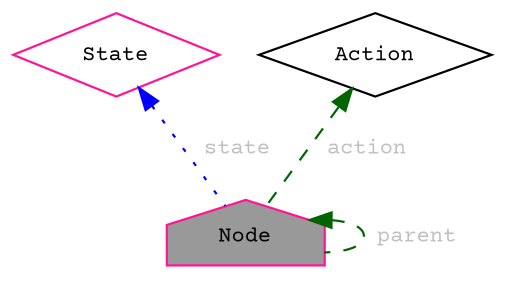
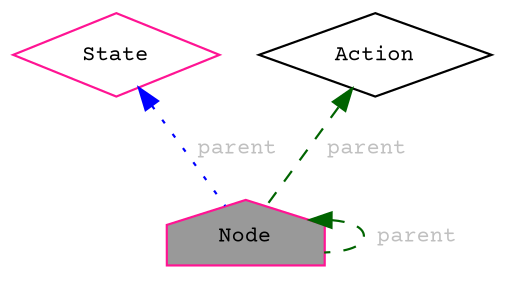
  digraph {
    fontname="Courier Prime"
    node [color=deeppink fillcolor=white fontname="Courier Prime" fontsize=10 shape=diamond style=filled]
    edge [color=darkgreen dir=back fontcolor=grey fontname="Courier Prime" fontsize=10 labelfontname=Helvetica labelfontsize=10 style=dashed]
    n1 [fillcolor=grey60 fontcolor=black height=0.2 label="Node" shape=house width=0.4]
    n2 [height=0.2 label=State width=0.4]
    n3 [color=black height=0.2 label=Action width=0.4]
    n1 -> n1 [label=" parent"]
-   n2 -> n1 [color=blue label=" state" style=dotted]
-   n3 -> n1 [label=" action"]
+   n2 -> n1 [color=blue label=" parent" style=dotted]
+   n3 -> n1 [label=" parent"]
  }
